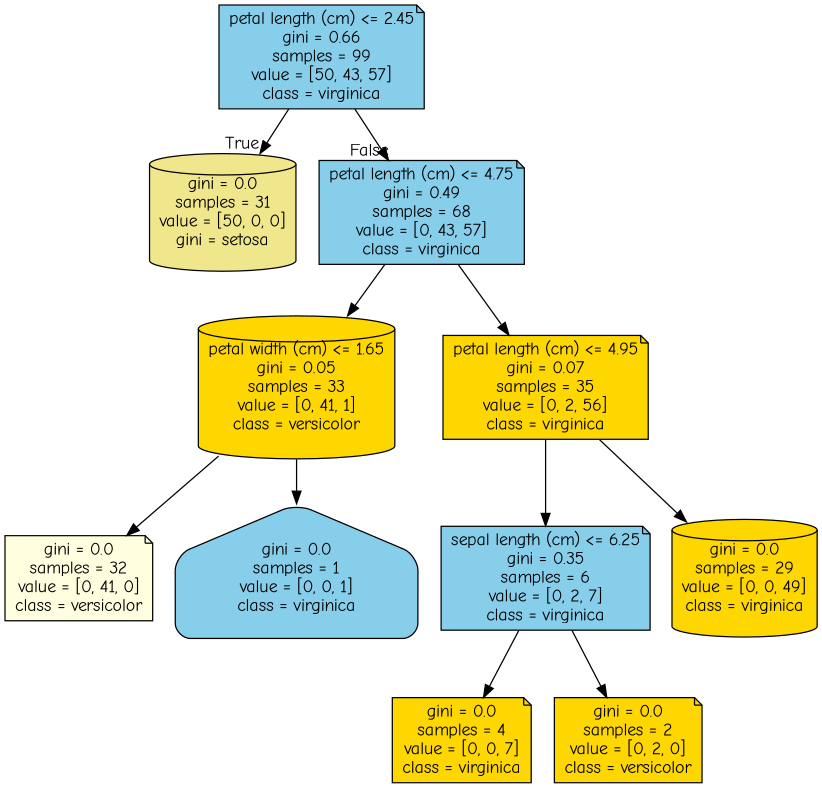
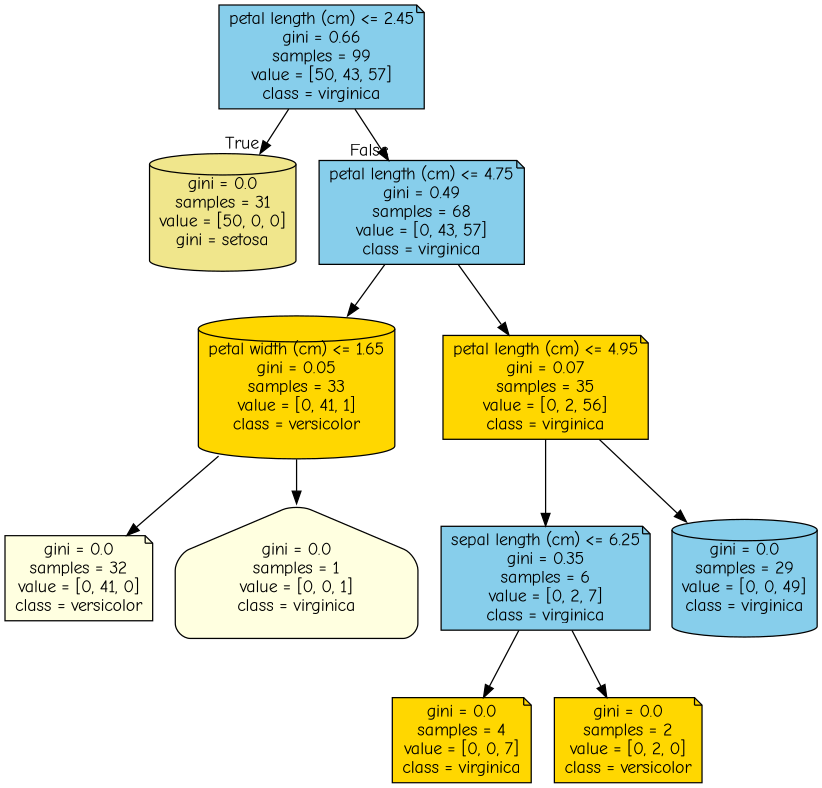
  digraph {
    fontname="Comic Neue"
    node [color=black fillcolor=gold fontname="Comic Neue" shape=note style="filled, rounded"]
    edge [fontname="Comic Neue"]
    n1 [fillcolor=skyblue label="petal length (cm) <= 2.45\ngini = 0.66\nsamples = 99\nvalue = [50, 43, 57]\nclass = virginica"]
    n2 [fillcolor=khaki label="gini = 0.0\nsamples = 31\nvalue = [50, 0, 0]\ngini = setosa" shape=cylinder]
    n3 [fillcolor=skyblue label="petal length (cm) <= 4.75\ngini = 0.49\nsamples = 68\nvalue = [0, 43, 57]\nclass = virginica"]
    n4 [label="petal width (cm) <= 1.65\ngini = 0.05\nsamples = 33\nvalue = [0, 41, 1]\nclass = versicolor" shape=cylinder]
    n5 [label="petal length (cm) <= 4.95\ngini = 0.07\nsamples = 35\nvalue = [0, 2, 56]\nclass = virginica"]
    n6 [fillcolor=lightyellow label="gini = 0.0\nsamples = 32\nvalue = [0, 41, 0]\nclass = versicolor"]
-   n7 [fillcolor=skyblue label="gini = 0.0\nsamples = 1\nvalue = [0, 0, 1]\nclass = virginica" shape=house]
+   n7 [fillcolor=lightyellow label="gini = 0.0\nsamples = 1\nvalue = [0, 0, 1]\nclass = virginica" shape=house]
    n8 [fillcolor=skyblue label="sepal length (cm) <= 6.25\ngini = 0.35\nsamples = 6\nvalue = [0, 2, 7]\nclass = virginica"]
-   n9 [label="gini = 0.0\nsamples = 29\nvalue = [0, 0, 49]\nclass = virginica" shape=cylinder]
+   n9 [fillcolor=skyblue label="gini = 0.0\nsamples = 29\nvalue = [0, 0, 49]\nclass = virginica" shape=cylinder]
    n10 [label="gini = 0.0\nsamples = 4\nvalue = [0, 0, 7]\nclass = virginica"]
    n11 [label="gini = 0.0\nsamples = 2\nvalue = [0, 2, 0]\nclass = versicolor"]
    n1 -> n2 [headlabel=True labelangle=45 labeldistance=2.5]
    n1 -> n3 [headlabel=False labelangle=-45 labeldistance=2.5]
    n3 -> n4
    n3 -> n5
    n4 -> n6
    n4 -> n7
    n5 -> n8
    n5 -> n9
    n8 -> n10
    n8 -> n11
  }
